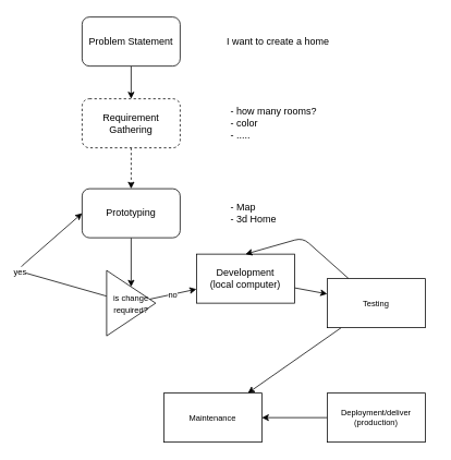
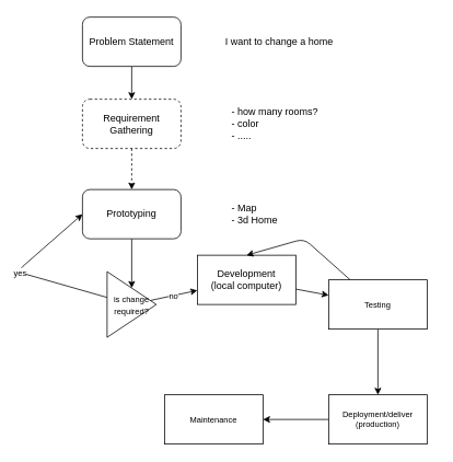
  <mxCell id="0" />
  <mxCell id="1" parent="0" />
  <mxCell id="2" value="" style="edgeStyle=none;html=1;" edge="1" parent="1" source="3" target="6"><mxGeometry relative="1" as="geometry" /></mxCell>
  <mxCell id="3" value="Problem Statement" style="rounded=1;whiteSpace=wrap;html=1;" vertex="1" parent="1"><mxGeometry x="100" y="20" width="120" height="60" as="geometry" /></mxCell>
- <mxCell id="4" value="I want to create a home" style="text;html=1;strokeColor=none;fillColor=none;align=center;verticalAlign=middle;whiteSpace=wrap;rounded=0;" vertex="1" parent="1"><mxGeometry x="270" y="35" width="140" height="30" as="geometry" /></mxCell>
+ <mxCell id="4" value="I want to change a home" style="text;html=1;strokeColor=none;fillColor=none;align=center;verticalAlign=middle;whiteSpace=wrap;rounded=0;" vertex="1" parent="1"><mxGeometry x="270" y="35" width="140" height="30" as="geometry" /></mxCell>
  <mxCell id="5" value="" style="edgeStyle=none;html=1;dashed=1;" edge="1" parent="1" source="6" target="9"><mxGeometry relative="1" as="geometry" /></mxCell>
  <mxCell id="6" value="Requirement Gathering" style="rounded=1;whiteSpace=wrap;html=1;dashed=1;" vertex="1" parent="1"><mxGeometry x="100" y="120" width="120" height="60" as="geometry" /></mxCell>
  <mxCell id="7" value="- how many rooms?&lt;br&gt;- color&lt;br&gt;- ....." style="text;html=1;strokeColor=none;fillColor=none;align=left;verticalAlign=middle;whiteSpace=wrap;rounded=0;" vertex="1" parent="1"><mxGeometry x="280" y="135" width="250" height="30" as="geometry" /></mxCell>
  <mxCell id="8" value="" style="edgeStyle=none;html=1;" edge="1" parent="1" source="9" target="13"><mxGeometry relative="1" as="geometry" /></mxCell>
  <mxCell id="9" value="Prototyping" style="rounded=1;whiteSpace=wrap;html=1;" vertex="1" parent="1"><mxGeometry x="100" y="230" width="120" height="60" as="geometry" /></mxCell>
  <mxCell id="10" value="- Map&lt;br&gt;- 3d Home&lt;br&gt;" style="text;html=1;strokeColor=none;fillColor=none;align=left;verticalAlign=middle;whiteSpace=wrap;rounded=0;" vertex="1" parent="1"><mxGeometry x="280" y="230" width="250" height="60" as="geometry" /></mxCell>
  <mxCell id="11" value="yes" style="edgeStyle=none;html=1;entryX=0;entryY=0.5;entryDx=0;entryDy=0;fontSize=10;" edge="1" parent="1" source="13" target="9"><mxGeometry relative="1" as="geometry"><Array as="points"><mxPoint x="20" y="330" /></Array></mxGeometry></mxCell>
  <mxCell id="12" value="no" style="edgeStyle=none;html=1;fontSize=10;" edge="1" parent="1" source="13" target="15"><mxGeometry relative="1" as="geometry" /></mxCell>
  <mxCell id="13" value="&lt;font style=&quot;font-size: 10px;&quot;&gt;is change required?&lt;/font&gt;" style="triangle;whiteSpace=wrap;html=1;" vertex="1" parent="1"><mxGeometry x="130" y="330" width="60" height="80" as="geometry" /></mxCell>
  <mxCell id="14" style="edgeStyle=none;html=1;fontSize=10;" edge="1" parent="1" source="15" target="18"><mxGeometry relative="1" as="geometry" /></mxCell>
  <mxCell id="15" value="Development&lt;br&gt;(local computer)" style="whiteSpace=wrap;html=1;" vertex="1" parent="1"><mxGeometry x="240" y="310" width="120" height="60" as="geometry" /></mxCell>
  <mxCell id="16" style="edgeStyle=none;html=1;entryX=0.5;entryY=0;entryDx=0;entryDy=0;fontSize=10;" edge="1" parent="1" source="18" target="15"><mxGeometry relative="1" as="geometry"><Array as="points"><mxPoint x="370" y="290" /></Array></mxGeometry></mxCell>
- <mxCell id="17" value="" style="edgeStyle=none;html=1;fontSize=10;" edge="1" parent="1" source="18" target="21"><mxGeometry relative="1" as="geometry" /></mxCell>
+ <mxCell id="17" value="" style="edgeStyle=none;html=1;fontSize=10;" edge="1" parent="1" source="18" target="20"><mxGeometry relative="1" as="geometry" /></mxCell>
  <mxCell id="18" value="Testing" style="whiteSpace=wrap;html=1;fontSize=10;" vertex="1" parent="1"><mxGeometry x="400" y="340" width="120" height="60" as="geometry" /></mxCell>
  <mxCell id="19" value="" style="edgeStyle=none;html=1;fontSize=10;" edge="1" parent="1" source="20" target="21"><mxGeometry relative="1" as="geometry" /></mxCell>
  <mxCell id="20" value="Deployment/deliver&lt;br&gt;(production)" style="whiteSpace=wrap;html=1;fontSize=10;" vertex="1" parent="1"><mxGeometry x="400" y="480" width="120" height="60" as="geometry" /></mxCell>
  <mxCell id="21" value="Maintenance" style="whiteSpace=wrap;html=1;fontSize=10;" vertex="1" parent="1"><mxGeometry x="200" y="480" width="120" height="60" as="geometry" /></mxCell>
